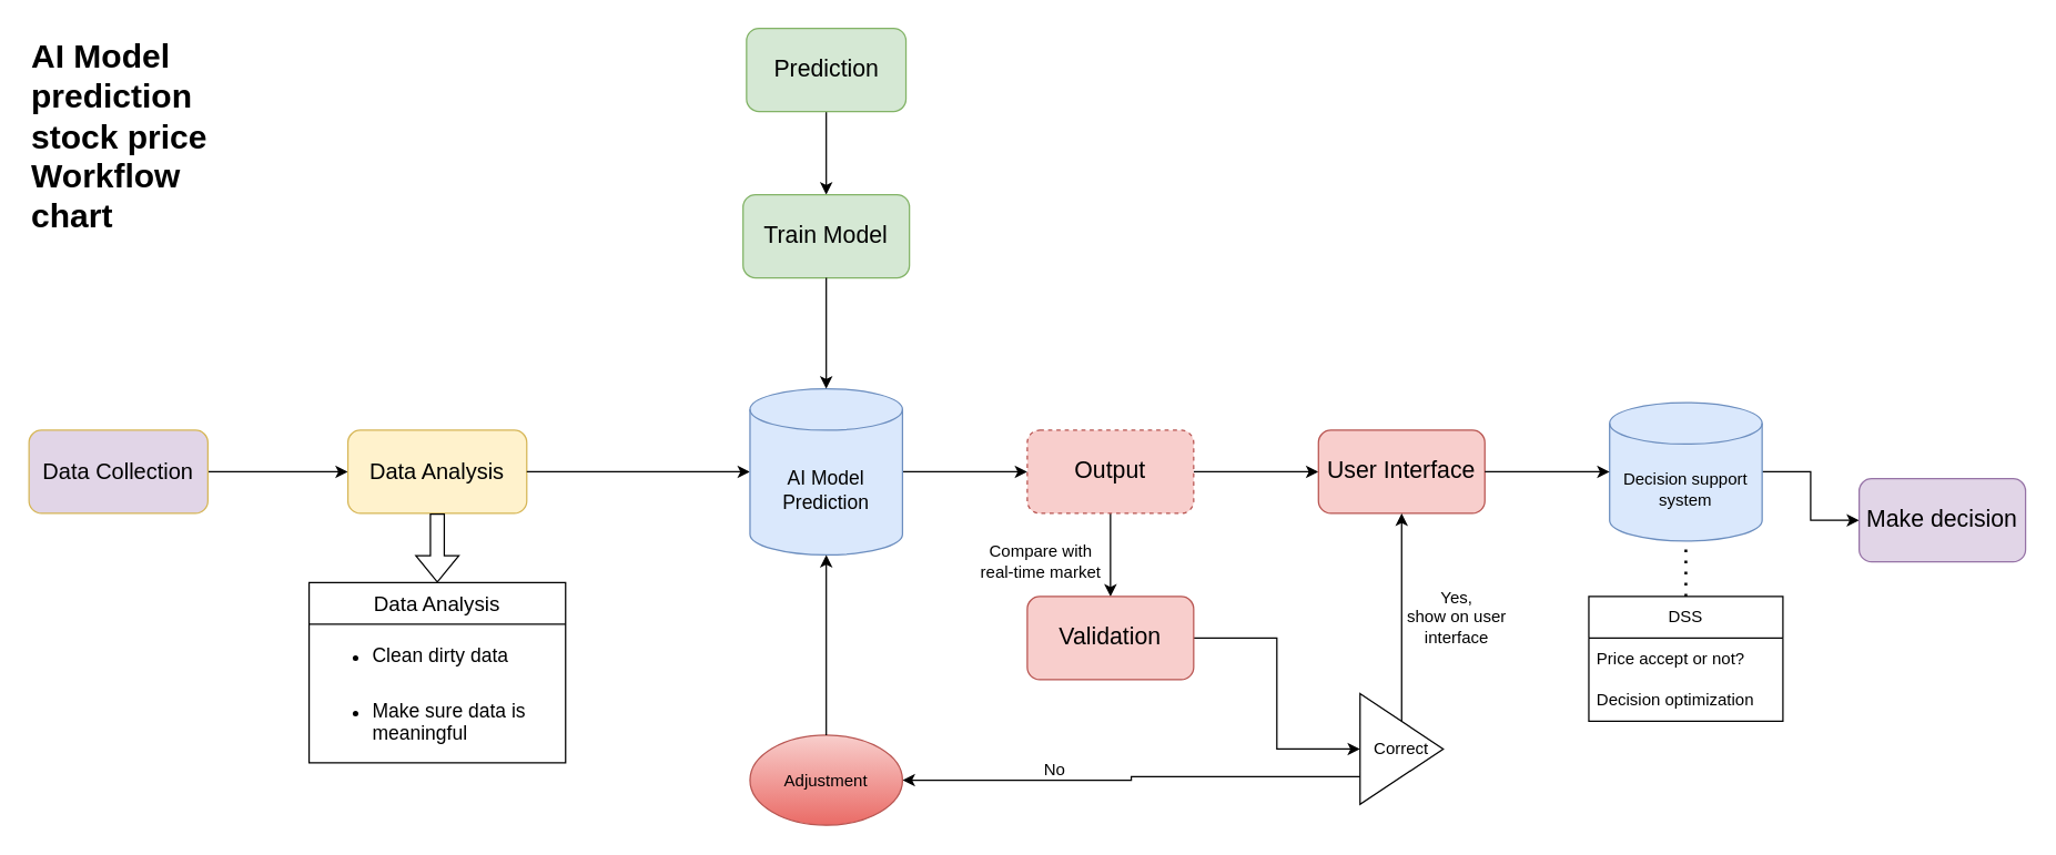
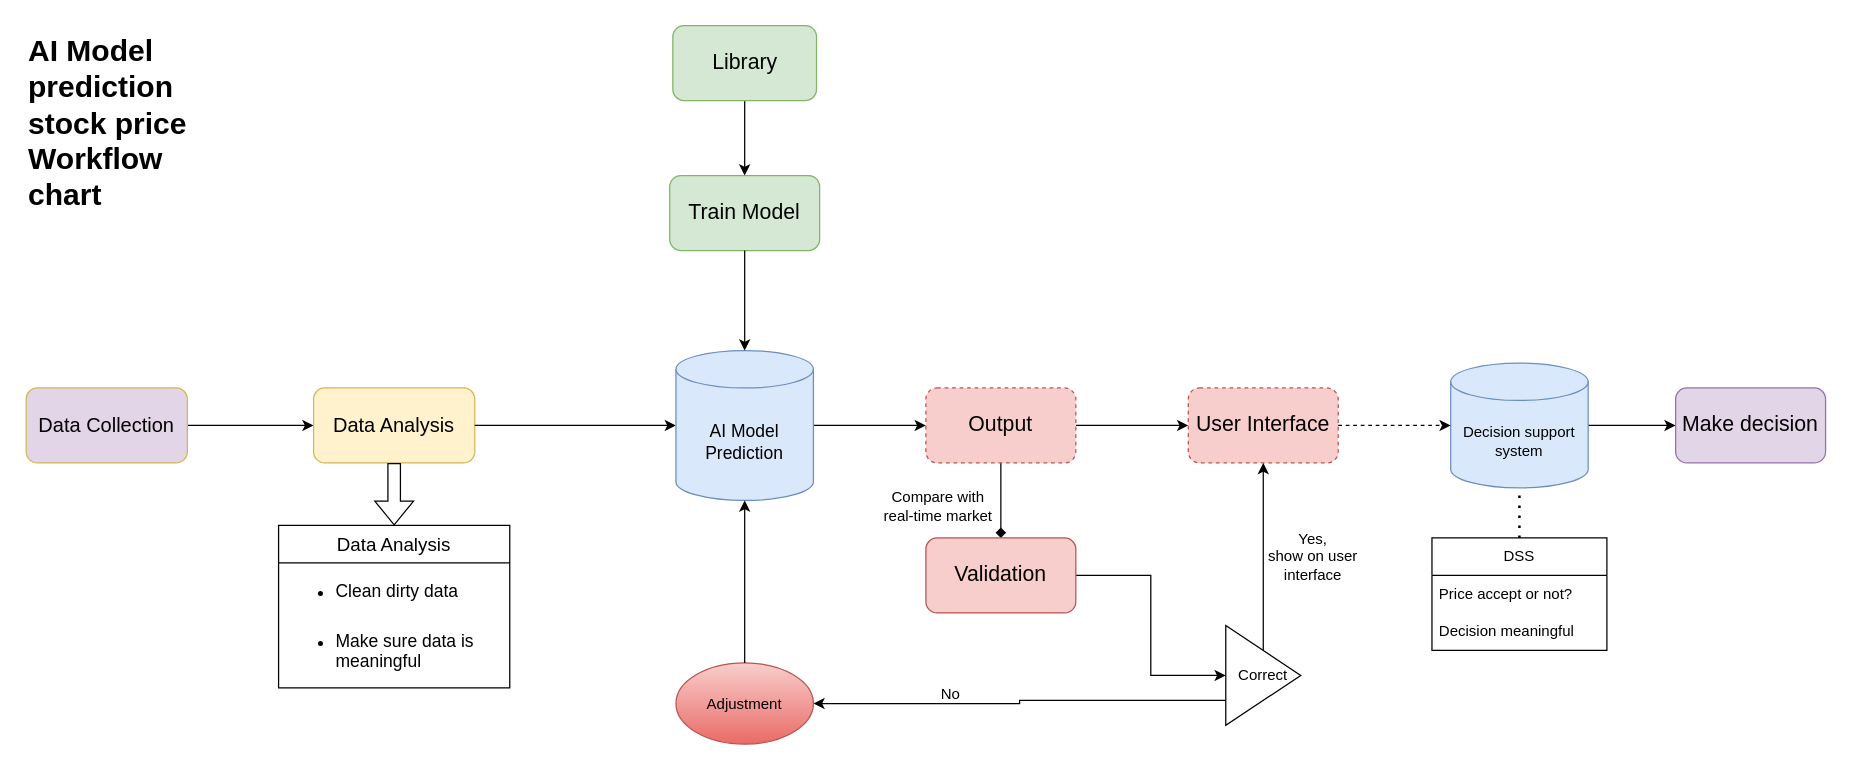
  <mxCell id="0" />
  <mxCell id="1" parent="0" />
  <mxCell id="2" style="edgeStyle=orthogonalEdgeStyle;rounded=0;orthogonalLoop=1;jettySize=auto;html=1;exitX=1;exitY=0.5;exitDx=0;exitDy=0;entryX=0;entryY=0.5;entryDx=0;entryDy=0;strokeWidth=1;" edge="1" parent="1" source="3" target="4"><mxGeometry relative="1" as="geometry" /></mxCell>
  <mxCell id="3" value="&lt;font style=&quot;font-size: 16px;&quot;&gt;Data Collection&lt;/font&gt;" style="rounded=1;whiteSpace=wrap;html=1;fillColor=#e1d5e7;strokeColor=#d6b656;" vertex="1" parent="1"><mxGeometry x="20" y="310" width="129" height="60" as="geometry" /></mxCell>
  <mxCell id="4" value="&lt;span style=&quot;font-size: 16px;&quot;&gt;Data Analysis&lt;/span&gt;" style="rounded=1;whiteSpace=wrap;html=1;fillColor=#fff2cc;strokeColor=#d6b656;" vertex="1" parent="1"><mxGeometry x="250" y="310" width="129" height="60" as="geometry" /></mxCell>
  <mxCell id="5" style="edgeStyle=orthogonalEdgeStyle;rounded=0;orthogonalLoop=1;jettySize=auto;html=1;exitX=1;exitY=0.5;exitDx=0;exitDy=0;" edge="1" parent="1" source="7" target="20"><mxGeometry relative="1" as="geometry" /></mxCell>
- <mxCell id="6" style="edgeStyle=orthogonalEdgeStyle;rounded=0;orthogonalLoop=1;jettySize=auto;html=1;exitX=0.5;exitY=1;exitDx=0;exitDy=0;entryX=0.5;entryY=0;entryDx=0;entryDy=0;" edge="1" parent="1" source="7" target="22"><mxGeometry relative="1" as="geometry" /></mxCell>
+ <mxCell id="6" style="edgeStyle=orthogonalEdgeStyle;rounded=0;orthogonalLoop=1;jettySize=auto;html=1;exitX=0.5;exitY=1;exitDx=0;exitDy=0;entryX=0.5;entryY=0;entryDx=0;entryDy=0;endArrow=diamond;" edge="1" parent="1" source="7" target="22"><mxGeometry relative="1" as="geometry" /></mxCell>
  <mxCell id="7" value="&lt;span style=&quot;font-size: 17px;&quot;&gt;Output&lt;/span&gt;" style="rounded=1;whiteSpace=wrap;html=1;fillColor=#f8cecc;strokeColor=#b85450;dashed=1;" vertex="1" parent="1"><mxGeometry x="740" y="310" width="120" height="60" as="geometry" /></mxCell>
  <mxCell id="8" style="edgeStyle=orthogonalEdgeStyle;rounded=0;orthogonalLoop=1;jettySize=auto;html=1;exitX=1;exitY=0.5;exitDx=0;exitDy=0;entryX=0;entryY=0.5;entryDx=0;entryDy=0;entryPerimeter=0;strokeWidth=1;" edge="1" parent="1" source="4" target="15"><mxGeometry relative="1" as="geometry"><mxPoint x="527" y="340" as="targetPoint" /></mxGeometry></mxCell>
  <mxCell id="9" value="&lt;font style=&quot;font-size: 15px;&quot;&gt;Data Analysis&lt;/font&gt;" style="swimlane;fontStyle=0;childLayout=stackLayout;horizontal=1;startSize=30;horizontalStack=0;resizeParent=1;resizeParentMax=0;resizeLast=0;collapsible=1;marginBottom=0;whiteSpace=wrap;html=1;" vertex="1" parent="1"><mxGeometry x="222" y="420" width="185" height="130" as="geometry" /></mxCell>
  <mxCell id="10" value="&lt;ul&gt;&lt;li&gt;&lt;font style=&quot;font-size: 14px;&quot;&gt;Clean dirty data&lt;/font&gt;&lt;/li&gt;&lt;/ul&gt;" style="text;strokeColor=none;fillColor=none;align=left;verticalAlign=middle;spacingLeft=4;spacingRight=4;overflow=hidden;points=[[0,0.5],[1,0.5]];portConstraint=eastwest;rotatable=0;whiteSpace=wrap;html=1;" vertex="1" parent="9"><mxGeometry y="30" width="185" height="40" as="geometry" /></mxCell>
  <mxCell id="11" value="&lt;ul&gt;&lt;li&gt;&lt;span style=&quot;font-size: 14px; background-color: transparent; color: light-dark(rgb(0, 0, 0), rgb(255, 255, 255));&quot;&gt;Make sure data is meaningful&lt;/span&gt;&lt;/li&gt;&lt;/ul&gt;" style="text;strokeColor=none;fillColor=none;align=left;verticalAlign=middle;spacingLeft=4;spacingRight=4;overflow=hidden;points=[[0,0.5],[1,0.5]];portConstraint=eastwest;rotatable=0;whiteSpace=wrap;html=1;" vertex="1" parent="9"><mxGeometry y="70" width="185" height="60" as="geometry" /></mxCell>
  <mxCell id="12" value="" style="shape=flexArrow;endArrow=classic;html=1;rounded=0;entryX=0.5;entryY=0;entryDx=0;entryDy=0;exitX=0.5;exitY=1;exitDx=0;exitDy=0;" edge="1" parent="1" source="4" target="9"><mxGeometry width="50" height="50" relative="1" as="geometry"><mxPoint x="360" y="400" as="sourcePoint" /><mxPoint x="410" y="350" as="targetPoint" /></mxGeometry></mxCell>
  <mxCell id="13" value="&lt;h1 style=&quot;margin-top: 0px;&quot;&gt;AI Model prediction stock price Workflow chart&lt;/h1&gt;" style="text;html=1;whiteSpace=wrap;overflow=hidden;rounded=0;" vertex="1" parent="1"><mxGeometry x="20" y="20" width="170" height="150" as="geometry" /></mxCell>
  <mxCell id="14" style="edgeStyle=orthogonalEdgeStyle;rounded=0;orthogonalLoop=1;jettySize=auto;html=1;exitX=1;exitY=0.5;exitDx=0;exitDy=0;exitPerimeter=0;" edge="1" parent="1" source="15" target="7"><mxGeometry relative="1" as="geometry" /></mxCell>
  <mxCell id="15" value="&lt;font style=&quot;font-size: 14px;&quot;&gt;AI Model Prediction&lt;/font&gt;" style="shape=cylinder3;whiteSpace=wrap;html=1;boundedLbl=1;backgroundOutline=1;size=15;fillColor=#dae8fc;strokeColor=#6c8ebf;" vertex="1" parent="1"><mxGeometry x="540" y="280" width="110" height="120" as="geometry" /></mxCell>
  <mxCell id="16" style="edgeStyle=orthogonalEdgeStyle;rounded=0;orthogonalLoop=1;jettySize=auto;html=1;exitX=0.5;exitY=1;exitDx=0;exitDy=0;entryX=0.5;entryY=0;entryDx=0;entryDy=0;" edge="1" parent="1" source="17" target="18"><mxGeometry relative="1" as="geometry" /></mxCell>
- <mxCell id="17" value="&lt;span style=&quot;font-size: 17px;&quot;&gt;Prediction&lt;/span&gt;" style="rounded=1;whiteSpace=wrap;html=1;fillColor=#d5e8d4;strokeColor=#82b366;" vertex="1" parent="1"><mxGeometry x="537.5" y="20" width="115" height="60" as="geometry" /></mxCell>
+ <mxCell id="17" value="&lt;span style=&quot;font-size: 17px;&quot;&gt;Library&lt;/span&gt;" style="rounded=1;whiteSpace=wrap;html=1;fillColor=#d5e8d4;strokeColor=#82b366;" vertex="1" parent="1"><mxGeometry x="537.5" y="20" width="115" height="60" as="geometry" /></mxCell>
  <mxCell id="18" value="&lt;span style=&quot;font-size: 17px;&quot;&gt;Train Model&lt;/span&gt;" style="rounded=1;whiteSpace=wrap;html=1;fillColor=#d5e8d4;strokeColor=#82b366;" vertex="1" parent="1"><mxGeometry x="535" y="140" width="120" height="60" as="geometry" /></mxCell>
  <mxCell id="19" style="edgeStyle=orthogonalEdgeStyle;rounded=0;orthogonalLoop=1;jettySize=auto;html=1;exitX=0.5;exitY=1;exitDx=0;exitDy=0;entryX=0.5;entryY=0;entryDx=0;entryDy=0;entryPerimeter=0;" edge="1" parent="1" source="18" target="15"><mxGeometry relative="1" as="geometry" /></mxCell>
- <mxCell id="20" value="&lt;span style=&quot;font-size: 17px;&quot;&gt;User Interface&lt;/span&gt;" style="rounded=1;whiteSpace=wrap;html=1;fillColor=#f8cecc;strokeColor=#b85450;" vertex="1" parent="1"><mxGeometry x="950" y="310" width="120" height="60" as="geometry" /></mxCell>
+ <mxCell id="20" value="&lt;span style=&quot;font-size: 17px;&quot;&gt;User Interface&lt;/span&gt;" style="rounded=1;whiteSpace=wrap;html=1;fillColor=#f8cecc;strokeColor=#b85450;dashed=1;" vertex="1" parent="1"><mxGeometry x="950" y="310" width="120" height="60" as="geometry" /></mxCell>
  <mxCell id="21" style="edgeStyle=orthogonalEdgeStyle;rounded=0;orthogonalLoop=1;jettySize=auto;html=1;exitX=1;exitY=0.5;exitDx=0;exitDy=0;entryX=0;entryY=0.5;entryDx=0;entryDy=0;" edge="1" parent="1" source="22" target="25"><mxGeometry relative="1" as="geometry" /></mxCell>
  <mxCell id="22" value="&lt;span style=&quot;font-size: 17px;&quot;&gt;Validation&lt;/span&gt;" style="rounded=1;whiteSpace=wrap;html=1;fillColor=#f8cecc;strokeColor=#b85450;" vertex="1" parent="1"><mxGeometry x="740" y="430" width="120" height="60" as="geometry" /></mxCell>
  <mxCell id="23" style="edgeStyle=orthogonalEdgeStyle;rounded=0;orthogonalLoop=1;jettySize=auto;html=1;exitX=0.5;exitY=0;exitDx=0;exitDy=0;entryX=0.5;entryY=1;entryDx=0;entryDy=0;" edge="1" parent="1" source="25" target="20"><mxGeometry relative="1" as="geometry" /></mxCell>
  <mxCell id="24" style="edgeStyle=orthogonalEdgeStyle;rounded=0;orthogonalLoop=1;jettySize=auto;html=1;exitX=0.5;exitY=1;exitDx=0;exitDy=0;" edge="1" parent="1" source="25" target="28"><mxGeometry relative="1" as="geometry" /></mxCell>
  <mxCell id="25" value="Correct" style="triangle;whiteSpace=wrap;html=1;rotation=0;" vertex="1" parent="1"><mxGeometry x="980" y="500" width="60" height="80" as="geometry" /></mxCell>
  <mxCell id="26" value="No" style="text;html=1;align=center;verticalAlign=middle;whiteSpace=wrap;rounded=0;" vertex="1" parent="1"><mxGeometry x="730" y="540" width="60" height="30" as="geometry" /></mxCell>
  <mxCell id="27" value="Yes,&lt;div&gt;show on user interface&lt;/div&gt;" style="text;html=1;align=center;verticalAlign=middle;whiteSpace=wrap;rounded=0;" vertex="1" parent="1"><mxGeometry x="1000" y="420" width="100" height="50" as="geometry" /></mxCell>
  <mxCell id="28" value="Adjustment" style="ellipse;whiteSpace=wrap;html=1;fillColor=#f8cecc;strokeColor=#b85450;gradientColor=#ea6b66;" vertex="1" parent="1"><mxGeometry x="540" y="530" width="110" height="65" as="geometry" /></mxCell>
  <mxCell id="29" style="edgeStyle=orthogonalEdgeStyle;rounded=0;orthogonalLoop=1;jettySize=auto;html=1;exitX=0.5;exitY=0;exitDx=0;exitDy=0;entryX=0.5;entryY=1;entryDx=0;entryDy=0;entryPerimeter=0;" edge="1" parent="1" source="28" target="15"><mxGeometry relative="1" as="geometry" /></mxCell>
  <mxCell id="30" style="edgeStyle=orthogonalEdgeStyle;rounded=0;orthogonalLoop=1;jettySize=auto;html=1;exitX=1;exitY=0.5;exitDx=0;exitDy=0;exitPerimeter=0;entryX=0;entryY=0.5;entryDx=0;entryDy=0;" edge="1" parent="1" source="31" target="37"><mxGeometry relative="1" as="geometry" /></mxCell>
  <mxCell id="31" value="&lt;font&gt;Decision support system&lt;/font&gt;" style="shape=cylinder3;whiteSpace=wrap;html=1;boundedLbl=1;backgroundOutline=1;size=15;fillColor=#dae8fc;strokeColor=#6c8ebf;" vertex="1" parent="1"><mxGeometry x="1160" y="290" width="110" height="100" as="geometry" /></mxCell>
- <mxCell id="32" style="edgeStyle=orthogonalEdgeStyle;rounded=0;orthogonalLoop=1;jettySize=auto;html=1;exitX=1;exitY=0.5;exitDx=0;exitDy=0;entryX=0;entryY=0.5;entryDx=0;entryDy=0;entryPerimeter=0;" edge="1" parent="1" source="20" target="31"><mxGeometry relative="1" as="geometry" /></mxCell>
+ <mxCell id="32" style="edgeStyle=orthogonalEdgeStyle;rounded=0;orthogonalLoop=1;jettySize=auto;html=1;exitX=1;exitY=0.5;exitDx=0;exitDy=0;entryX=0;entryY=0.5;entryDx=0;entryDy=0;entryPerimeter=0;dashed=1;" edge="1" parent="1" source="20" target="31"><mxGeometry relative="1" as="geometry" /></mxCell>
  <mxCell id="33" value="DSS" style="swimlane;fontStyle=0;childLayout=stackLayout;horizontal=1;startSize=30;horizontalStack=0;resizeParent=1;resizeParentMax=0;resizeLast=0;collapsible=1;marginBottom=0;whiteSpace=wrap;html=1;" vertex="1" parent="1"><mxGeometry x="1145" y="430" width="140" height="90" as="geometry" /></mxCell>
  <mxCell id="34" value="Price accept or not?" style="text;strokeColor=none;fillColor=none;align=left;verticalAlign=middle;spacingLeft=4;spacingRight=4;overflow=hidden;points=[[0,0.5],[1,0.5]];portConstraint=eastwest;rotatable=0;whiteSpace=wrap;html=1;" vertex="1" parent="33"><mxGeometry y="30" width="140" height="30" as="geometry" /></mxCell>
- <mxCell id="35" value="Decision optimization" style="text;strokeColor=none;fillColor=none;align=left;verticalAlign=middle;spacingLeft=4;spacingRight=4;overflow=hidden;points=[[0,0.5],[1,0.5]];portConstraint=eastwest;rotatable=0;whiteSpace=wrap;html=1;" vertex="1" parent="33"><mxGeometry y="60" width="140" height="30" as="geometry" /></mxCell>
+ <mxCell id="35" value="Decision meaningful" style="text;strokeColor=none;fillColor=none;align=left;verticalAlign=middle;spacingLeft=4;spacingRight=4;overflow=hidden;points=[[0,0.5],[1,0.5]];portConstraint=eastwest;rotatable=0;whiteSpace=wrap;html=1;" vertex="1" parent="33"><mxGeometry y="60" width="140" height="30" as="geometry" /></mxCell>
  <mxCell id="36" value="" style="endArrow=none;dashed=1;html=1;dashPattern=1 3;strokeWidth=2;rounded=0;entryX=0.5;entryY=1;entryDx=0;entryDy=0;entryPerimeter=0;exitX=0.5;exitY=0;exitDx=0;exitDy=0;" edge="1" parent="1" source="33" target="31"><mxGeometry width="50" height="50" relative="1" as="geometry"><mxPoint x="1210" y="430" as="sourcePoint" /><mxPoint x="1260" y="380" as="targetPoint" /></mxGeometry></mxCell>
- <mxCell id="37" value="&lt;span style=&quot;font-size: 17px;&quot;&gt;Make decision&lt;/span&gt;" style="rounded=1;whiteSpace=wrap;html=1;fillColor=#e1d5e7;strokeColor=#9673a6;" vertex="1" parent="1"><mxGeometry x="1340" y="345" width="120" height="60" as="geometry" /></mxCell>
+ <mxCell id="37" value="&lt;span style=&quot;font-size: 17px;&quot;&gt;Make decision&lt;/span&gt;" style="rounded=1;whiteSpace=wrap;html=1;fillColor=#e1d5e7;strokeColor=#9673a6;" vertex="1" parent="1"><mxGeometry x="1340" y="310" width="120" height="60" as="geometry" /></mxCell>
  <mxCell id="38" value="Compare with real-time market" style="text;html=1;align=center;verticalAlign=middle;whiteSpace=wrap;rounded=0;" vertex="1" parent="1"><mxGeometry x="700" y="380" width="100" height="50" as="geometry" /></mxCell>
